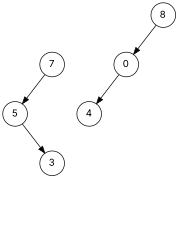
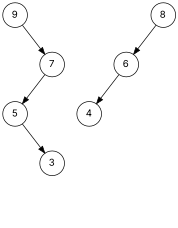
  digraph {
    fontname=Inter
    node [fontname=Inter shape=circle]
    edge [fontname=Inter style=invis weight=10]
+   n1 [label=9]
    n2 [label="#" style=invis]
    n3 [label=7]
    n4 [label=8]
-   n5 [label=0]
+   n5 [label=6]
    n6 [label="#" style=invis]
    n7 [label=5]
    n8 [label="#" style=invis]
    n9 [label=4]
    n10 [label="#" style=invis]
    n11 [label="#" style=invis]
    n12 [label=3]
    n13 [label="#" style=invis]
    n14 [label="#" style=invis]
+   n1 -> n2
+   n1 -> n3 [style="" weight=""]
    n3 -> n7 [style="" weight=""]
    n3 -> n8
    n4 -> n5 [style="" weight=""]
    n4 -> n6
    n5 -> n9 [style="" weight=""]
    n5 -> n10
    n7 -> n11
    n7 -> n12 [style="" weight=""]
    n9 -> n13
    n12 -> n14
  }
